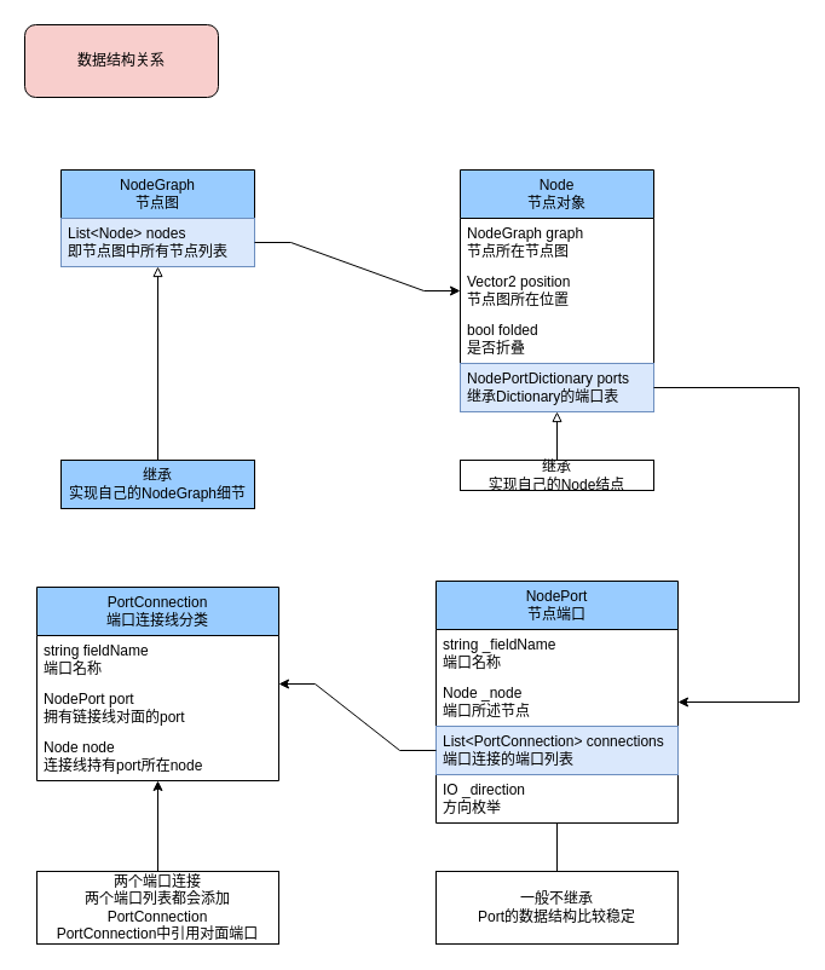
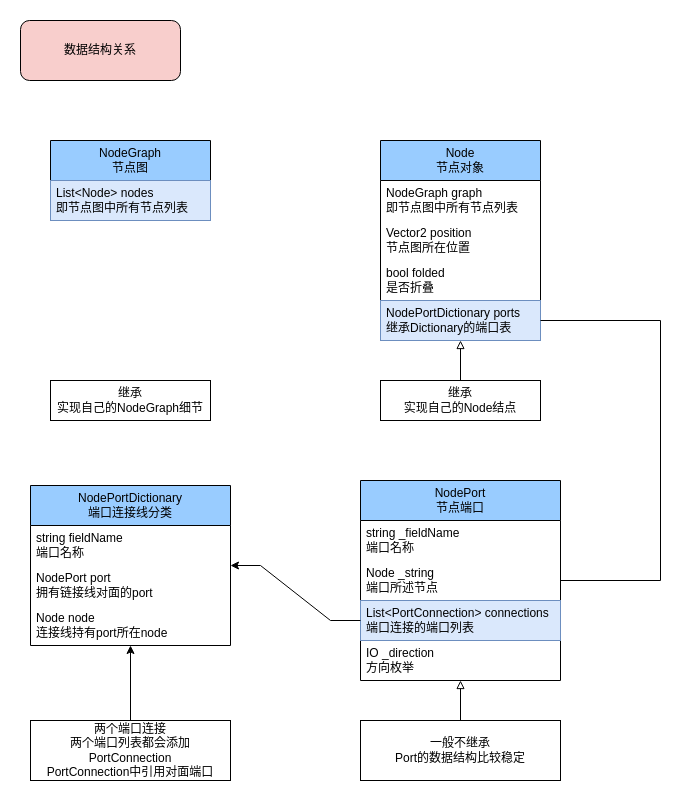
  <mxCell id="0" />
  <mxCell id="1" parent="0" />
  <mxCell id="2" value="NodeGraph&lt;br&gt;节点图" style="swimlane;fontStyle=0;childLayout=stackLayout;horizontal=1;startSize=40;horizontalStack=0;resizeParent=1;resizeParentMax=0;resizeLast=0;collapsible=1;marginBottom=0;whiteSpace=wrap;html=1;fillColor=#99CCFF;" parent="1" vertex="1"><mxGeometry x="50" y="140" width="160" height="80" as="geometry" /></mxCell>
  <mxCell id="3" value="List&amp;lt;Node&amp;gt; nodes&lt;br&gt;即节点图中所有节点列表" style="text;strokeColor=#6c8ebf;fillColor=#dae8fc;align=left;verticalAlign=middle;spacingLeft=4;spacingRight=4;overflow=hidden;points=[[0,0.5],[1,0.5]];portConstraint=eastwest;rotatable=0;whiteSpace=wrap;html=1;" parent="2" vertex="1"><mxGeometry y="40" width="160" height="40" as="geometry" /></mxCell>
  <mxCell id="4" value="Node&lt;br&gt;节点对象" style="swimlane;fontStyle=0;childLayout=stackLayout;horizontal=1;startSize=40;horizontalStack=0;resizeParent=1;resizeParentMax=0;resizeLast=0;collapsible=1;marginBottom=0;whiteSpace=wrap;html=1;fillColor=#99CCFF;" parent="1" vertex="1"><mxGeometry x="380" y="140" width="160" height="200" as="geometry" /></mxCell>
- <mxCell id="5" value="NodeGraph graph&lt;br&gt;节点所在节点图" style="text;strokeColor=none;fillColor=none;align=left;verticalAlign=middle;spacingLeft=4;spacingRight=4;overflow=hidden;points=[[0,0.5],[1,0.5]];portConstraint=eastwest;rotatable=0;whiteSpace=wrap;html=1;" parent="4" vertex="1"><mxGeometry y="40" width="160" height="40" as="geometry" /></mxCell>
+ <mxCell id="5" value="NodeGraph graph&lt;br&gt;即节点图中所有节点列表" style="text;strokeColor=none;fillColor=none;align=left;verticalAlign=middle;spacingLeft=4;spacingRight=4;overflow=hidden;points=[[0,0.5],[1,0.5]];portConstraint=eastwest;rotatable=0;whiteSpace=wrap;html=1;" parent="4" vertex="1"><mxGeometry y="40" width="160" height="40" as="geometry" /></mxCell>
  <mxCell id="6" value="Vector2 position&lt;br&gt;节点图所在位置" style="text;strokeColor=none;fillColor=none;align=left;verticalAlign=middle;spacingLeft=4;spacingRight=4;overflow=hidden;points=[[0,0.5],[1,0.5]];portConstraint=eastwest;rotatable=0;whiteSpace=wrap;html=1;" parent="4" vertex="1"><mxGeometry y="80" width="160" height="40" as="geometry" /></mxCell>
  <mxCell id="7" value="bool folded&lt;br&gt;是否折叠" style="text;strokeColor=none;fillColor=none;align=left;verticalAlign=middle;spacingLeft=4;spacingRight=4;overflow=hidden;points=[[0,0.5],[1,0.5]];portConstraint=eastwest;rotatable=0;whiteSpace=wrap;html=1;" parent="4" vertex="1"><mxGeometry y="120" width="160" height="40" as="geometry" /></mxCell>
  <mxCell id="8" value="NodePortDictionary ports&lt;br&gt;继承Dictionary的端口表" style="text;strokeColor=#6c8ebf;fillColor=#dae8fc;align=left;verticalAlign=middle;spacingLeft=4;spacingRight=4;overflow=hidden;points=[[0,0.5],[1,0.5]];portConstraint=eastwest;rotatable=0;whiteSpace=wrap;html=1;" parent="4" vertex="1"><mxGeometry y="160" width="160" height="40" as="geometry" /></mxCell>
- <mxCell id="9" style="edgeStyle=entityRelationEdgeStyle;rounded=0;orthogonalLoop=1;jettySize=auto;html=1;" parent="1" source="3" target="4" edge="1"><mxGeometry relative="1" as="geometry" /></mxCell>
  <mxCell id="10" value="NodePort&lt;br&gt;节点端口" style="swimlane;fontStyle=0;childLayout=stackLayout;horizontal=1;startSize=40;horizontalStack=0;resizeParent=1;resizeParentMax=0;resizeLast=0;collapsible=1;marginBottom=0;whiteSpace=wrap;html=1;fillColor=#99CCFF;" parent="1" vertex="1"><mxGeometry x="360" y="480" width="200" height="200" as="geometry" /></mxCell>
  <mxCell id="11" value="string _fieldName&lt;br&gt;端口名称" style="text;strokeColor=none;fillColor=none;align=left;verticalAlign=middle;spacingLeft=4;spacingRight=4;overflow=hidden;points=[[0,0.5],[1,0.5]];portConstraint=eastwest;rotatable=0;whiteSpace=wrap;html=1;" parent="10" vertex="1"><mxGeometry y="40" width="200" height="40" as="geometry" /></mxCell>
- <mxCell id="12" value="Node _node&lt;br&gt;端口所述节点" style="text;strokeColor=none;fillColor=none;align=left;verticalAlign=middle;spacingLeft=4;spacingRight=4;overflow=hidden;points=[[0,0.5],[1,0.5]];portConstraint=eastwest;rotatable=0;whiteSpace=wrap;html=1;" parent="10" vertex="1"><mxGeometry y="80" width="200" height="40" as="geometry" /></mxCell>
+ <mxCell id="12" value="Node _string&lt;br&gt;端口所述节点" style="text;strokeColor=none;fillColor=none;align=left;verticalAlign=middle;spacingLeft=4;spacingRight=4;overflow=hidden;points=[[0,0.5],[1,0.5]];portConstraint=eastwest;rotatable=0;whiteSpace=wrap;html=1;" parent="10" vertex="1"><mxGeometry y="80" width="200" height="40" as="geometry" /></mxCell>
  <mxCell id="13" value="List&amp;lt;PortConnection&amp;gt; connections&lt;br&gt;端口连接的端口列表" style="text;strokeColor=#6c8ebf;fillColor=#dae8fc;align=left;verticalAlign=middle;spacingLeft=4;spacingRight=4;overflow=hidden;points=[[0,0.5],[1,0.5]];portConstraint=eastwest;rotatable=0;whiteSpace=wrap;html=1;" parent="10" vertex="1"><mxGeometry y="120" width="200" height="40" as="geometry" /></mxCell>
  <mxCell id="14" value="IO _direction&lt;br&gt;方向枚举" style="text;strokeColor=none;fillColor=none;align=left;verticalAlign=middle;spacingLeft=4;spacingRight=4;overflow=hidden;points=[[0,0.5],[1,0.5]];portConstraint=eastwest;rotatable=0;whiteSpace=wrap;html=1;" parent="10" vertex="1"><mxGeometry y="160" width="200" height="40" as="geometry" /></mxCell>
- <mxCell id="15" style="edgeStyle=orthogonalEdgeStyle;rounded=0;orthogonalLoop=1;jettySize=auto;html=1;" parent="1" source="8" target="10" edge="1"><mxGeometry relative="1" as="geometry"><Array as="points"><mxPoint x="660" y="320" /><mxPoint x="660" y="580" /></Array></mxGeometry></mxCell>
+ <mxCell id="15" style="edgeStyle=orthogonalEdgeStyle;rounded=0;orthogonalLoop=1;jettySize=auto;html=1;endArrow=none;" parent="1" source="8" target="10" edge="1"><mxGeometry relative="1" as="geometry"><Array as="points"><mxPoint x="660" y="320" /><mxPoint x="660" y="580" /></Array></mxGeometry></mxCell>
  <mxCell id="16" value="数据结构关系" style="rounded=1;whiteSpace=wrap;html=1;fillColor=#f8cecc;" parent="1" vertex="1"><mxGeometry x="20" y="20" width="160" height="60" as="geometry" /></mxCell>
- <mxCell id="17" style="edgeStyle=orthogonalEdgeStyle;rounded=0;orthogonalLoop=1;jettySize=auto;html=1;endArrow=block;endFill=0;" parent="1" source="18" target="2" edge="1"><mxGeometry relative="1" as="geometry" /></mxCell>
- <mxCell id="18" value="继承&lt;br&gt;实现自己的NodeGraph细节" style="rounded=0;whiteSpace=wrap;html=1;fillColor=#99ccff;" parent="1" vertex="1"><mxGeometry x="50" y="380" width="160" height="40" as="geometry" /></mxCell>
+ <mxCell id="18" value="继承&lt;br&gt;实现自己的NodeGraph细节" style="rounded=0;whiteSpace=wrap;html=1;" parent="1" vertex="1"><mxGeometry x="50" y="380" width="160" height="40" as="geometry" /></mxCell>
  <mxCell id="19" style="edgeStyle=orthogonalEdgeStyle;rounded=0;orthogonalLoop=1;jettySize=auto;html=1;endArrow=block;endFill=0;" parent="1" source="20" target="4" edge="1"><mxGeometry relative="1" as="geometry" /></mxCell>
- <mxCell id="20" value="继承&lt;br&gt;实现自己的Node结点" style="rounded=0;whiteSpace=wrap;html=1;" parent="1" vertex="1"><mxGeometry x="380" y="380" width="160" height="25" as="geometry" /></mxCell>
- <mxCell id="21" style="edgeStyle=orthogonalEdgeStyle;rounded=0;orthogonalLoop=1;jettySize=auto;html=1;endArrow=none;endFill=0;" parent="1" source="22" target="10" edge="1"><mxGeometry relative="1" as="geometry" /></mxCell>
+ <mxCell id="20" value="继承&lt;br&gt;实现自己的Node结点" style="rounded=0;whiteSpace=wrap;html=1;" parent="1" vertex="1"><mxGeometry x="380" y="380" width="160" height="40" as="geometry" /></mxCell>
+ <mxCell id="21" style="edgeStyle=orthogonalEdgeStyle;rounded=0;orthogonalLoop=1;jettySize=auto;html=1;endArrow=block;endFill=0;" parent="1" source="22" target="10" edge="1"><mxGeometry relative="1" as="geometry" /></mxCell>
  <mxCell id="22" value="一般不继承&lt;br&gt;Port的数据结构比较稳定" style="rounded=0;whiteSpace=wrap;html=1;" parent="1" vertex="1"><mxGeometry x="360" y="720" width="200" height="60" as="geometry" /></mxCell>
- <mxCell id="23" value="PortConnection&lt;br&gt;端口连接线分类" style="swimlane;fontStyle=0;childLayout=stackLayout;horizontal=1;startSize=40;horizontalStack=0;resizeParent=1;resizeParentMax=0;resizeLast=0;collapsible=1;marginBottom=0;whiteSpace=wrap;html=1;fillColor=#99CCFF;" parent="1" vertex="1"><mxGeometry x="30" y="485" width="200" height="160" as="geometry" /></mxCell>
+ <mxCell id="23" value="NodePortDictionary&lt;br&gt;端口连接线分类" style="swimlane;fontStyle=0;childLayout=stackLayout;horizontal=1;startSize=40;horizontalStack=0;resizeParent=1;resizeParentMax=0;resizeLast=0;collapsible=1;marginBottom=0;whiteSpace=wrap;html=1;fillColor=#99CCFF;" parent="1" vertex="1"><mxGeometry x="30" y="485" width="200" height="160" as="geometry" /></mxCell>
  <mxCell id="24" value="string fieldName&lt;br&gt;端口名称" style="text;strokeColor=none;fillColor=none;align=left;verticalAlign=middle;spacingLeft=4;spacingRight=4;overflow=hidden;points=[[0,0.5],[1,0.5]];portConstraint=eastwest;rotatable=0;whiteSpace=wrap;html=1;" parent="23" vertex="1"><mxGeometry y="40" width="200" height="40" as="geometry" /></mxCell>
  <mxCell id="25" value="NodePort port&lt;br&gt;拥有链接线对面的port" style="text;strokeColor=none;fillColor=none;align=left;verticalAlign=middle;spacingLeft=4;spacingRight=4;overflow=hidden;points=[[0,0.5],[1,0.5]];portConstraint=eastwest;rotatable=0;whiteSpace=wrap;html=1;" parent="23" vertex="1"><mxGeometry y="80" width="200" height="40" as="geometry" /></mxCell>
  <mxCell id="26" value="Node node&lt;br&gt;连接线持有port所在node" style="text;strokeColor=none;fillColor=none;align=left;verticalAlign=middle;spacingLeft=4;spacingRight=4;overflow=hidden;points=[[0,0.5],[1,0.5]];portConstraint=eastwest;rotatable=0;whiteSpace=wrap;html=1;" parent="23" vertex="1"><mxGeometry y="120" width="200" height="40" as="geometry" /></mxCell>
  <mxCell id="27" style="edgeStyle=entityRelationEdgeStyle;rounded=0;orthogonalLoop=1;jettySize=auto;html=1;endArrow=classic;endFill=1;" parent="1" source="13" target="23" edge="1"><mxGeometry relative="1" as="geometry" /></mxCell>
  <mxCell id="28" style="rounded=0;orthogonalLoop=1;jettySize=auto;html=1;endArrow=classic;endFill=1;" parent="1" source="29" target="23" edge="1"><mxGeometry relative="1" as="geometry" /></mxCell>
  <mxCell id="29" value="两个端口连接&lt;br&gt;两个端口列表都会添加PortConnection&lt;br&gt;PortConnection中引用对面端口" style="rounded=0;whiteSpace=wrap;html=1;" parent="1" vertex="1"><mxGeometry x="30" y="720" width="200" height="60" as="geometry" /></mxCell>
